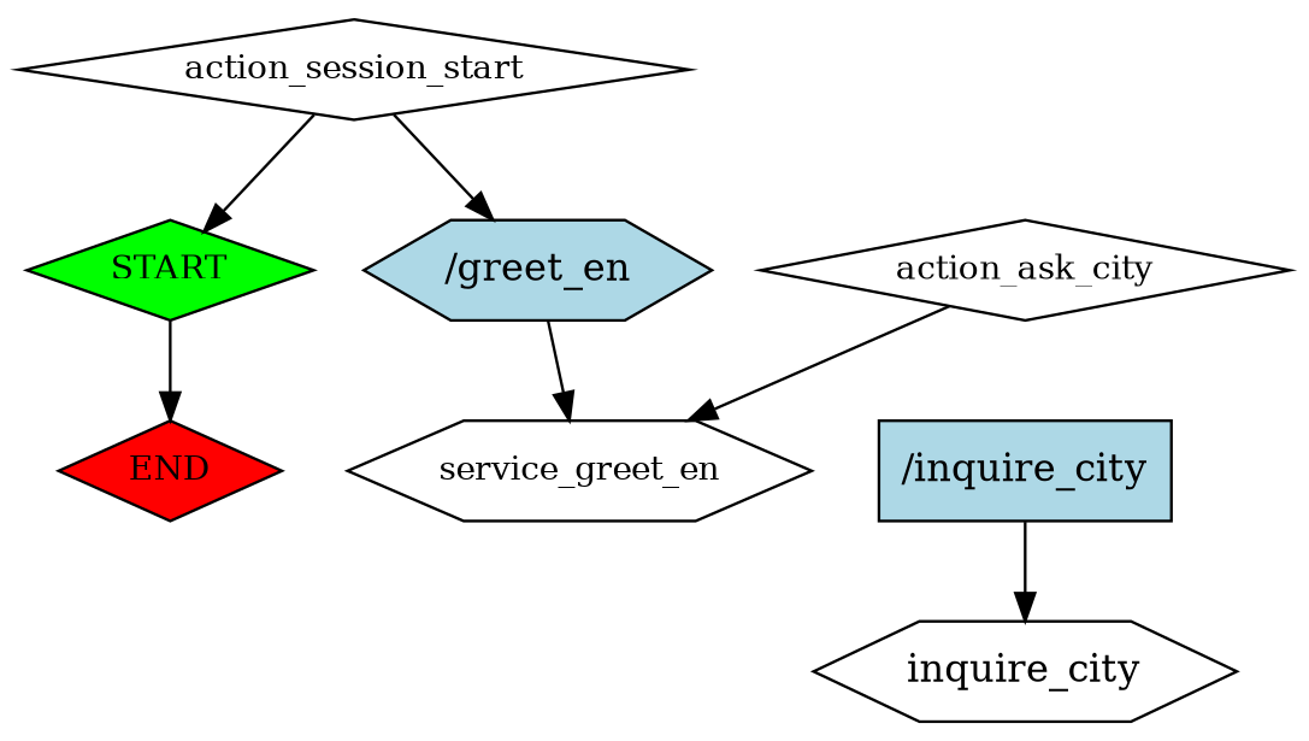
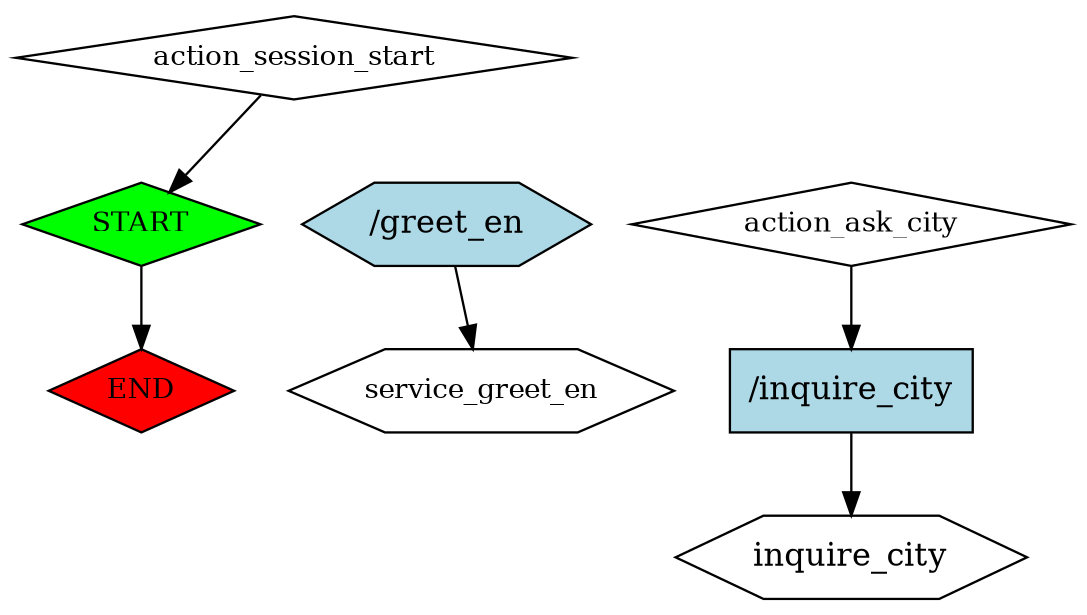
  digraph {
    node [fontsize=12 shape=diamond]
    n1 [fillcolor=green label=START style=filled]
    n2 [fillcolor=red label=END style=filled]
    n3 [label=action_session_start]
    n4 [fillcolor=lightblue label="/greet_en" shape=hexagon style=filled fontsize=""]
    n5 [label=service_greet_en shape=hexagon]
    n6 [label=action_ask_city]
    n7 [fillcolor=lightblue label="/inquire_city" shape=box style=filled fontsize=""]
    n8 [label=inquire_city shape=hexagon fontsize=""]
    n1 -> n2
    n3 -> n1
-   n3 -> n4
    n4 -> n5
-   n6 -> n5
+   n6 -> n7
    n7 -> n8
  }
